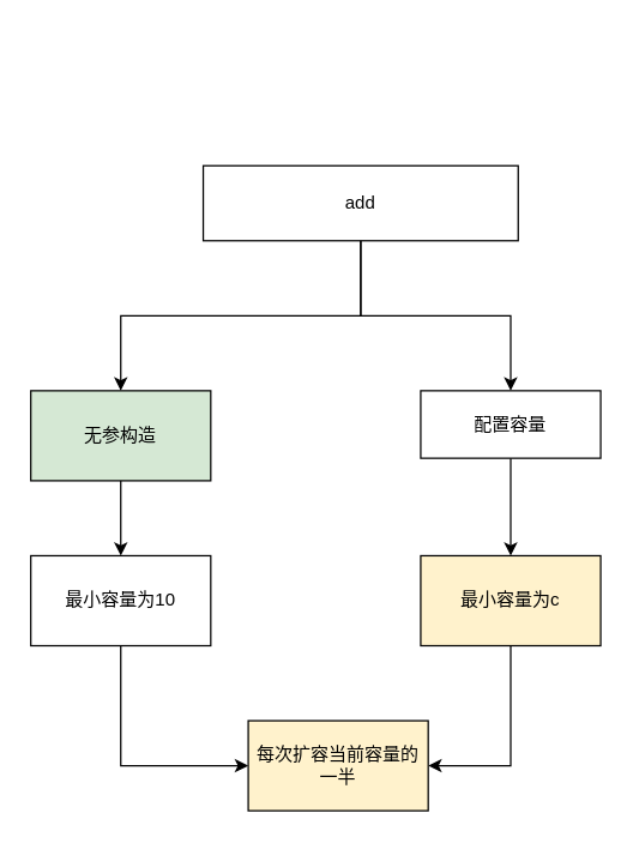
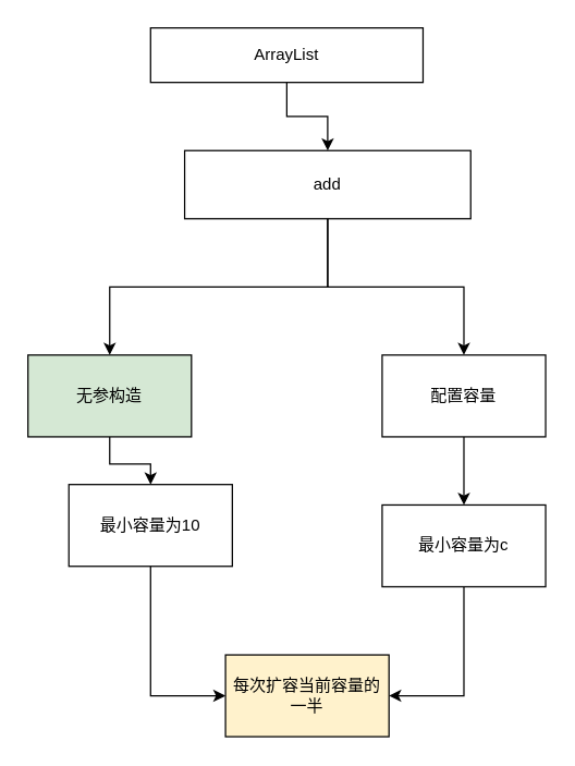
  <mxCell id="0" />
  <mxCell id="1" parent="0" />
+ <mxCell id="2" style="edgeStyle=orthogonalEdgeStyle;rounded=0;orthogonalLoop=1;jettySize=auto;html=1;" edge="1" parent="1" source="3" target="6"><mxGeometry relative="1" as="geometry" /></mxCell>
+ <mxCell id="3" value="ArrayList" style="rounded=0;whiteSpace=wrap;html=1;" vertex="1" parent="1"><mxGeometry x="110" y="20" width="200" height="40" as="geometry" /></mxCell>
  <mxCell id="4" style="edgeStyle=orthogonalEdgeStyle;rounded=0;orthogonalLoop=1;jettySize=auto;html=1;exitX=0.5;exitY=1;exitDx=0;exitDy=0;" edge="1" parent="1" source="6" target="8"><mxGeometry relative="1" as="geometry" /></mxCell>
  <mxCell id="5" style="edgeStyle=orthogonalEdgeStyle;rounded=0;orthogonalLoop=1;jettySize=auto;html=1;exitX=0.5;exitY=1;exitDx=0;exitDy=0;" edge="1" parent="1" source="6" target="10"><mxGeometry relative="1" as="geometry" /></mxCell>
  <mxCell id="6" value="add" style="rounded=0;whiteSpace=wrap;html=1;" vertex="1" parent="1"><mxGeometry x="135" y="110" width="210" height="50" as="geometry" /></mxCell>
  <mxCell id="7" style="edgeStyle=orthogonalEdgeStyle;rounded=0;orthogonalLoop=1;jettySize=auto;html=1;exitX=0.5;exitY=1;exitDx=0;exitDy=0;" edge="1" parent="1" source="8" target="12"><mxGeometry relative="1" as="geometry" /></mxCell>
  <mxCell id="8" value="无参构造" style="rounded=0;whiteSpace=wrap;html=1;fillColor=#d5e8d4;" vertex="1" parent="1"><mxGeometry x="20" y="260" width="120" height="60" as="geometry" /></mxCell>
  <mxCell id="9" style="edgeStyle=orthogonalEdgeStyle;rounded=0;orthogonalLoop=1;jettySize=auto;html=1;exitX=0.5;exitY=1;exitDx=0;exitDy=0;" edge="1" parent="1" source="10" target="14"><mxGeometry relative="1" as="geometry" /></mxCell>
- <mxCell id="10" value="配置容量" style="rounded=0;whiteSpace=wrap;html=1;" vertex="1" parent="1"><mxGeometry x="280" y="260" width="120" height="45" as="geometry" /></mxCell>
+ <mxCell id="10" value="配置容量" style="rounded=0;whiteSpace=wrap;html=1;" vertex="1" parent="1"><mxGeometry x="280" y="260" width="120" height="60" as="geometry" /></mxCell>
  <mxCell id="11" style="edgeStyle=orthogonalEdgeStyle;rounded=0;orthogonalLoop=1;jettySize=auto;html=1;exitX=0.5;exitY=1;exitDx=0;exitDy=0;entryX=0;entryY=0.5;entryDx=0;entryDy=0;" edge="1" parent="1" source="12" target="15"><mxGeometry relative="1" as="geometry" /></mxCell>
- <mxCell id="12" value="最小容量为10" style="rounded=0;whiteSpace=wrap;html=1;" vertex="1" parent="1"><mxGeometry x="20" y="370" width="120" height="60" as="geometry" /></mxCell>
+ <mxCell id="12" value="最小容量为10" style="rounded=0;whiteSpace=wrap;html=1;" vertex="1" parent="1"><mxGeometry x="50" y="355" width="120" height="60" as="geometry" /></mxCell>
  <mxCell id="13" style="edgeStyle=orthogonalEdgeStyle;rounded=0;orthogonalLoop=1;jettySize=auto;html=1;entryX=1;entryY=0.5;entryDx=0;entryDy=0;" edge="1" parent="1" source="14" target="15"><mxGeometry relative="1" as="geometry" /></mxCell>
- <mxCell id="14" value="最小容量为c" style="rounded=0;whiteSpace=wrap;html=1;fillColor=#fff2cc;" vertex="1" parent="1"><mxGeometry x="280" y="370" width="120" height="60" as="geometry" /></mxCell>
+ <mxCell id="14" value="最小容量为c" style="rounded=0;whiteSpace=wrap;html=1;" vertex="1" parent="1"><mxGeometry x="280" y="370" width="120" height="60" as="geometry" /></mxCell>
  <mxCell id="15" value="每次扩容当前容量的一半" style="rounded=0;whiteSpace=wrap;html=1;fillColor=#fff2cc;" vertex="1" parent="1"><mxGeometry x="165" y="480" width="120" height="60" as="geometry" /></mxCell>
